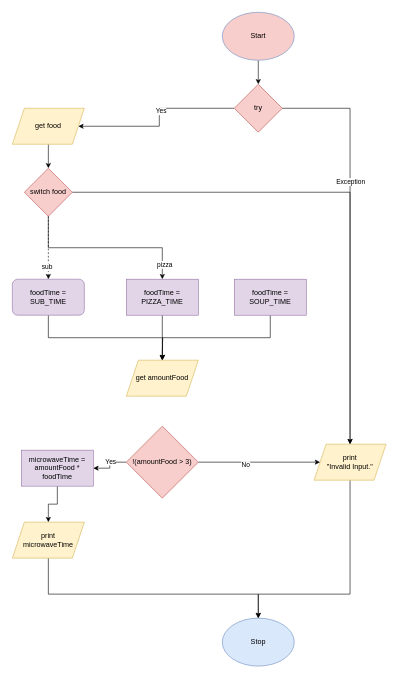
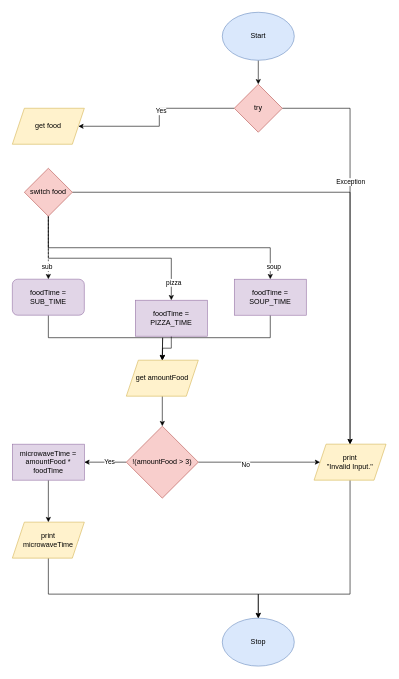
  <mxCell id="0" />
  <mxCell id="1" parent="0" />
  <mxCell id="2" style="edgeStyle=none;html=1;exitX=0.5;exitY=1;exitDx=0;exitDy=0;entryX=0.5;entryY=0;entryDx=0;entryDy=0;" parent="1" source="3" target="9" edge="1"><mxGeometry relative="1" as="geometry" /></mxCell>
- <mxCell id="3" value="Start" style="ellipse;whiteSpace=wrap;html=1;fillColor=#f8cecc;strokeColor=#6c8ebf;" parent="1" vertex="1"><mxGeometry x="370" y="20" width="120" height="80" as="geometry" /></mxCell>
+ <mxCell id="3" value="Start" style="ellipse;whiteSpace=wrap;html=1;fillColor=#dae8fc;strokeColor=#6c8ebf;" parent="1" vertex="1"><mxGeometry x="370" y="20" width="120" height="80" as="geometry" /></mxCell>
  <mxCell id="4" value="Stop" style="ellipse;whiteSpace=wrap;html=1;fillColor=#dae8fc;strokeColor=#6c8ebf;" parent="1" vertex="1"><mxGeometry x="370" y="1030" width="120" height="80" as="geometry" /></mxCell>
  <mxCell id="5" style="edgeStyle=orthogonalEdgeStyle;rounded=0;html=1;exitX=1;exitY=0.5;exitDx=0;exitDy=0;entryX=0.5;entryY=0;entryDx=0;entryDy=0;" parent="1" source="9" target="13" edge="1"><mxGeometry relative="1" as="geometry" /></mxCell>
  <mxCell id="6" value="Exception" style="edgeLabel;html=1;align=center;verticalAlign=middle;resizable=0;points=[];" parent="5" vertex="1" connectable="0"><mxGeometry x="-0.303" y="1" relative="1" as="geometry"><mxPoint x="-1" as="offset" /></mxGeometry></mxCell>
  <mxCell id="7" style="edgeStyle=orthogonalEdgeStyle;rounded=0;html=1;exitX=0;exitY=0.5;exitDx=0;exitDy=0;entryX=1;entryY=0.5;entryDx=0;entryDy=0;" edge="1" parent="1" source="9" target="11"><mxGeometry relative="1" as="geometry" /></mxCell>
  <mxCell id="8" value="Yes" style="edgeLabel;html=1;align=center;verticalAlign=middle;resizable=0;points=[];" vertex="1" connectable="0" parent="7"><mxGeometry x="-0.111" y="2" relative="1" as="geometry"><mxPoint as="offset" /></mxGeometry></mxCell>
  <mxCell id="9" value="try" style="rhombus;whiteSpace=wrap;html=1;fillColor=#f8cecc;strokeColor=#b85450;" parent="1" vertex="1"><mxGeometry x="390" y="140" width="80" height="80" as="geometry" /></mxCell>
- <mxCell id="10" style="edgeStyle=orthogonalEdgeStyle;rounded=0;html=1;exitX=0.5;exitY=1;exitDx=0;exitDy=0;entryX=0.5;entryY=0;entryDx=0;entryDy=0;" edge="1" parent="1" source="11" target="27"><mxGeometry relative="1" as="geometry" /></mxCell>
  <mxCell id="11" value="get food" style="shape=parallelogram;perimeter=parallelogramPerimeter;whiteSpace=wrap;html=1;fixedSize=1;fillColor=#fff2cc;strokeColor=#d6b656;" parent="1" vertex="1"><mxGeometry x="20" y="180" width="120" height="60" as="geometry" /></mxCell>
  <mxCell id="12" style="edgeStyle=orthogonalEdgeStyle;rounded=0;html=1;exitX=0.5;exitY=1;exitDx=0;exitDy=0;" edge="1" parent="1" source="13" target="4"><mxGeometry relative="1" as="geometry"><Array as="points"><mxPoint x="583" y="990" /><mxPoint x="430" y="990" /></Array></mxGeometry></mxCell>
  <mxCell id="13" value="print &lt;br&gt;&quot;Invalid Input.&quot;" style="shape=parallelogram;perimeter=parallelogramPerimeter;whiteSpace=wrap;html=1;fixedSize=1;fillColor=#fff2cc;strokeColor=#d6b656;" parent="1" vertex="1"><mxGeometry x="523" y="740" width="120" height="60" as="geometry" /></mxCell>
  <mxCell id="14" style="edgeStyle=orthogonalEdgeStyle;rounded=0;html=1;exitX=0.5;exitY=1;exitDx=0;exitDy=0;" parent="1" source="15" edge="1"><mxGeometry relative="1" as="geometry"><mxPoint x="270" y="600" as="targetPoint" /></mxGeometry></mxCell>
  <mxCell id="15" value="foodTime = SUB_TIME" style="whiteSpace=wrap;html=1;fillColor=#e1d5e7;strokeColor=#9673a6;rounded=1;" parent="1" vertex="1"><mxGeometry x="20" y="465" width="120" height="60" as="geometry" /></mxCell>
  <mxCell id="16" style="edgeStyle=orthogonalEdgeStyle;rounded=0;html=1;exitX=0.5;exitY=1;exitDx=0;exitDy=0;" parent="1" source="17" edge="1"><mxGeometry relative="1" as="geometry"><mxPoint x="270" y="600" as="targetPoint" /></mxGeometry></mxCell>
- <mxCell id="17" value="foodTime = PIZZA_TIME" style="rounded=0;whiteSpace=wrap;html=1;fillColor=#e1d5e7;strokeColor=#9673a6;" parent="1" vertex="1"><mxGeometry x="210" y="465" width="120" height="60" as="geometry" /></mxCell>
+ <mxCell id="17" value="foodTime = PIZZA_TIME" style="rounded=0;whiteSpace=wrap;html=1;fillColor=#e1d5e7;strokeColor=#9673a6;" parent="1" vertex="1"><mxGeometry x="225" y="500" width="120" height="60" as="geometry" /></mxCell>
  <mxCell id="18" style="edgeStyle=orthogonalEdgeStyle;rounded=0;html=1;exitX=0.5;exitY=1;exitDx=0;exitDy=0;" parent="1" source="19" edge="1"><mxGeometry relative="1" as="geometry"><mxPoint x="270" y="600" as="targetPoint" /></mxGeometry></mxCell>
  <mxCell id="19" value="foodTime = SOUP_TIME" style="rounded=0;whiteSpace=wrap;html=1;fillColor=#e1d5e7;strokeColor=#9673a6;" parent="1" vertex="1"><mxGeometry x="390" y="465" width="120" height="60" as="geometry" /></mxCell>
  <mxCell id="20" style="edgeStyle=orthogonalEdgeStyle;rounded=0;html=1;exitX=0.5;exitY=1;exitDx=0;exitDy=0;dashed=1;" edge="1" parent="1" source="27" target="15"><mxGeometry relative="1" as="geometry" /></mxCell>
  <mxCell id="21" value="sub" style="edgeLabel;html=1;align=center;verticalAlign=middle;resizable=0;points=[];" vertex="1" connectable="0" parent="20"><mxGeometry x="0.605" y="-3" relative="1" as="geometry"><mxPoint as="offset" /></mxGeometry></mxCell>
  <mxCell id="22" style="edgeStyle=orthogonalEdgeStyle;rounded=0;html=1;exitX=0.5;exitY=1;exitDx=0;exitDy=0;entryX=0.5;entryY=0;entryDx=0;entryDy=0;" edge="1" parent="1" source="27" target="17"><mxGeometry relative="1" as="geometry" /></mxCell>
  <mxCell id="23" value="pizza" style="edgeLabel;html=1;align=center;verticalAlign=middle;resizable=0;points=[];" vertex="1" connectable="0" parent="22"><mxGeometry x="0.828" y="3" relative="1" as="geometry"><mxPoint as="offset" /></mxGeometry></mxCell>
+ <mxCell id="24" style="edgeStyle=orthogonalEdgeStyle;rounded=0;html=1;exitX=0.5;exitY=1;exitDx=0;exitDy=0;" edge="1" parent="1" source="27" target="19"><mxGeometry relative="1" as="geometry" /></mxCell>
+ <mxCell id="25" value="soup" style="edgeLabel;html=1;align=center;verticalAlign=middle;resizable=0;points=[];" vertex="1" connectable="0" parent="24"><mxGeometry x="0.912" y="5" relative="1" as="geometry"><mxPoint as="offset" /></mxGeometry></mxCell>
  <mxCell id="26" style="edgeStyle=orthogonalEdgeStyle;rounded=0;html=1;exitX=1;exitY=0.5;exitDx=0;exitDy=0;" edge="1" parent="1" source="27" target="13"><mxGeometry relative="1" as="geometry" /></mxCell>
  <mxCell id="27" value="switch food" style="rhombus;whiteSpace=wrap;html=1;fillColor=#f8cecc;strokeColor=#b85450;" parent="1" vertex="1"><mxGeometry x="40" y="280" width="80" height="80" as="geometry" /></mxCell>
  <mxCell id="28" style="edgeStyle=orthogonalEdgeStyle;rounded=0;html=1;exitX=1;exitY=0.5;exitDx=0;exitDy=0;entryX=0.5;entryY=0;entryDx=0;entryDy=0;" edge="1" parent="1" source="29" target="4"><mxGeometry relative="1" as="geometry"><Array as="points"><mxPoint x="80" y="900" /><mxPoint x="80" y="990" /><mxPoint x="430" y="990" /></Array></mxGeometry></mxCell>
  <mxCell id="29" value="print &lt;br&gt;microwaveTime" style="shape=parallelogram;perimeter=parallelogramPerimeter;whiteSpace=wrap;html=1;fixedSize=1;fillColor=#fff2cc;strokeColor=#d6b656;" parent="1" vertex="1"><mxGeometry x="20" y="870" width="120" height="60" as="geometry" /></mxCell>
  <mxCell id="30" style="edgeStyle=orthogonalEdgeStyle;rounded=0;html=1;exitX=0.5;exitY=1;exitDx=0;exitDy=0;entryX=0.5;entryY=0;entryDx=0;entryDy=0;" edge="1" parent="1" source="31" target="29"><mxGeometry relative="1" as="geometry" /></mxCell>
- <mxCell id="31" value="microwaveTime = amountFood * foodTime" style="rounded=0;whiteSpace=wrap;html=1;fillColor=#e1d5e7;strokeColor=#9673a6;" vertex="1" parent="1"><mxGeometry x="35" y="750" width="120" height="60" as="geometry" /></mxCell>
+ <mxCell id="31" value="microwaveTime = amountFood * foodTime" style="rounded=0;whiteSpace=wrap;html=1;fillColor=#e1d5e7;strokeColor=#9673a6;" vertex="1" parent="1"><mxGeometry x="20" y="740" width="120" height="60" as="geometry" /></mxCell>
+ <mxCell id="32" style="edgeStyle=orthogonalEdgeStyle;rounded=0;html=1;exitX=0.5;exitY=1;exitDx=0;exitDy=0;entryX=0.5;entryY=0;entryDx=0;entryDy=0;" edge="1" parent="1" source="33" target="38"><mxGeometry relative="1" as="geometry" /></mxCell>
  <mxCell id="33" value="get amountFood" style="shape=parallelogram;perimeter=parallelogramPerimeter;whiteSpace=wrap;html=1;fixedSize=1;fillColor=#fff2cc;strokeColor=#d6b656;" vertex="1" parent="1"><mxGeometry x="210" y="600" width="120" height="60" as="geometry" /></mxCell>
  <mxCell id="34" style="edgeStyle=orthogonalEdgeStyle;rounded=0;html=1;exitX=1;exitY=0.5;exitDx=0;exitDy=0;" edge="1" parent="1" source="38" target="13"><mxGeometry relative="1" as="geometry" /></mxCell>
  <mxCell id="35" value="No" style="edgeLabel;html=1;align=center;verticalAlign=middle;resizable=0;points=[];" vertex="1" connectable="0" parent="34"><mxGeometry x="-0.241" y="-4" relative="1" as="geometry"><mxPoint x="1" as="offset" /></mxGeometry></mxCell>
  <mxCell id="36" style="edgeStyle=orthogonalEdgeStyle;rounded=0;html=1;exitX=0;exitY=0.5;exitDx=0;exitDy=0;entryX=1;entryY=0.5;entryDx=0;entryDy=0;" edge="1" parent="1" source="38" target="31"><mxGeometry relative="1" as="geometry" /></mxCell>
  <mxCell id="37" value="Yes" style="edgeLabel;html=1;align=center;verticalAlign=middle;resizable=0;points=[];" vertex="1" connectable="0" parent="36"><mxGeometry x="-0.17" y="-2" relative="1" as="geometry"><mxPoint as="offset" /></mxGeometry></mxCell>
  <mxCell id="38" value="!(amountFood &amp;gt; 3)" style="rhombus;whiteSpace=wrap;html=1;fillColor=#f8cecc;strokeColor=#b85450;" vertex="1" parent="1"><mxGeometry x="210" y="710" width="120" height="120" as="geometry" /></mxCell>
